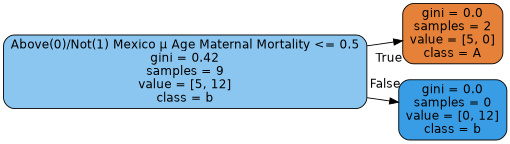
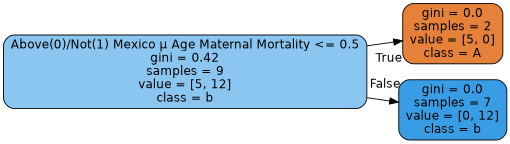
  digraph {
    rankdir=LR
    node [color=black fontname=helvetica shape=box style="filled, rounded"]
    edge [fontname=helvetica labeldistance=2.5]
    n1 [fillcolor="#399de595" label="Above(0)/Not(1) Mexico μ Age Maternal Mortality <= 0.5\ngini = 0.42\nsamples = 9\nvalue = [5, 12]\nclass = b"]
    n2 [fillcolor="#e58139ff" label="gini = 0.0\nsamples = 2\nvalue = [5, 0]\nclass = A"]
-   n3 [fillcolor="#399de5ff" label="gini = 0.0\nsamples = 0\nvalue = [0, 12]\nclass = b"]
+   n3 [fillcolor="#399de5ff" label="gini = 0.0\nsamples = 7\nvalue = [0, 12]\nclass = b"]
    n1 -> n2 [headlabel=True labelangle=45]
    n1 -> n3 [headlabel=False labelangle=-45]
  }
